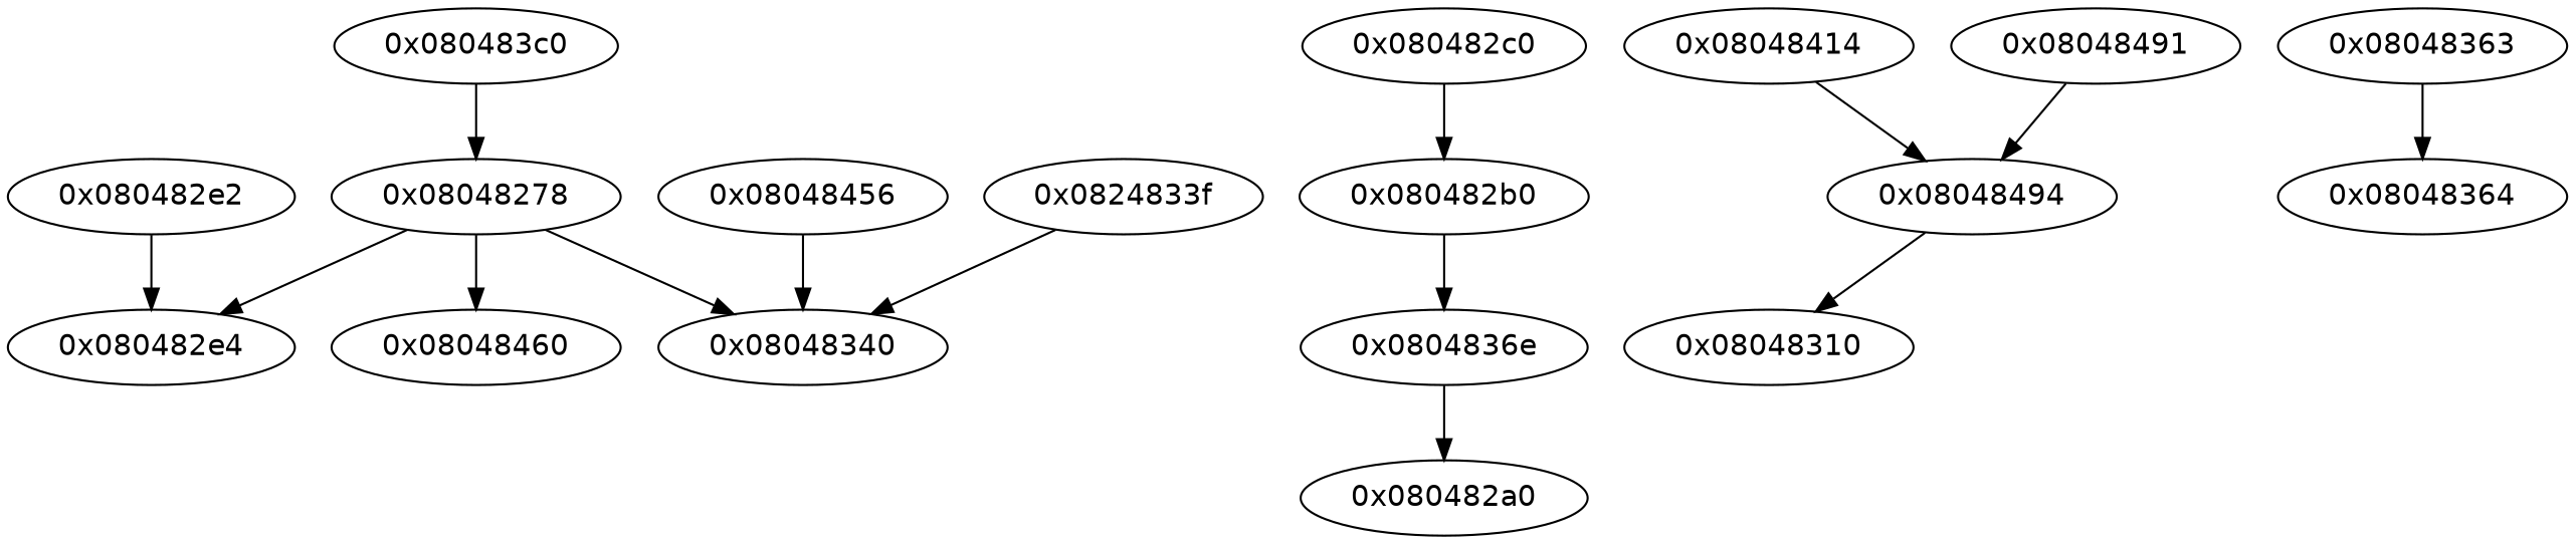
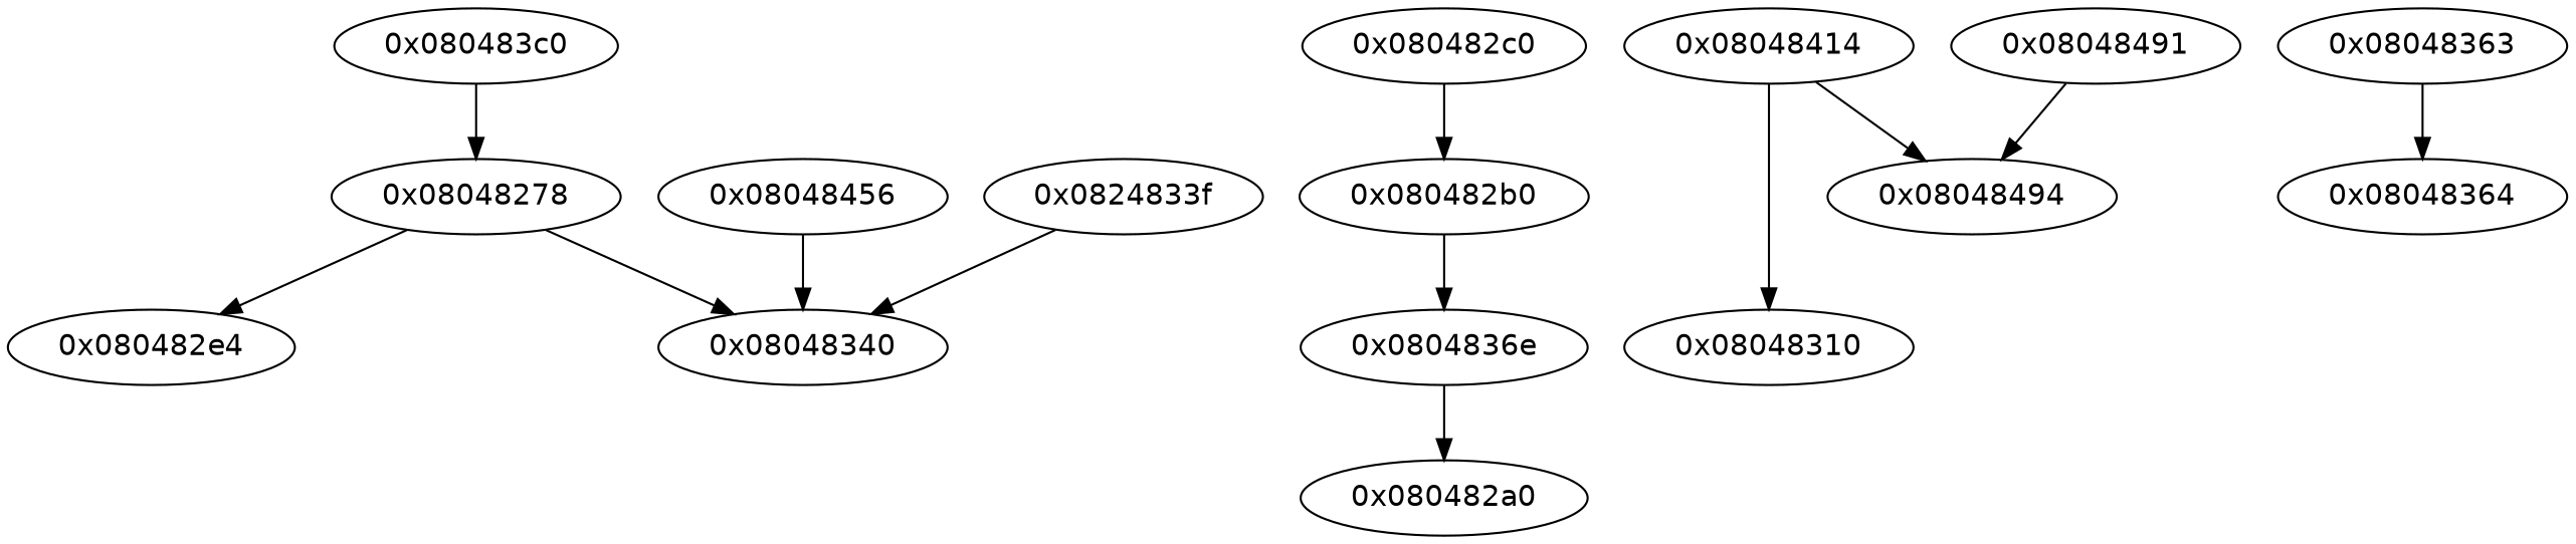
  digraph {
    fontname="DejaVu Sans"
    node [fontname="DejaVu Sans"]
    edge [fontname="DejaVu Sans"]
    n1 [label="0x08048278"]
    n2 [label="0x080482e4"]
    n3 [label="0x08048340"]
-   n4 [label="0x08048460"]
    n5 [label="0x080482a0"]
    n6 [label="0x080482b0"]
    n7 [label="0x0804836e"]
    n8 [label="0x080482c0"]
-   n9 [label="0x080482e2"]
    n10 [label="0x08048310"]
    n11 [label="0x0824833f"]
    n12 [label="0x08048363"]
    n13 [label="0x08048364"]
    n14 [label="0x080483c0"]
    n15 [label="0x08048414"]
    n16 [label="0x08048494"]
    n17 [label="0x08048456"]
    n18 [label="0x08048491"]
    n1 -> n2
    n1 -> n3
-   n1 -> n4
    n6 -> n7
    n7 -> n5
    n8 -> n6
-   n9 -> n2
    n11 -> n3
    n12 -> n13
    n14 -> n1
    n15 -> n16
-   n16 -> n10
+   n15 -> n10
    n17 -> n3
    n18 -> n16
  }
